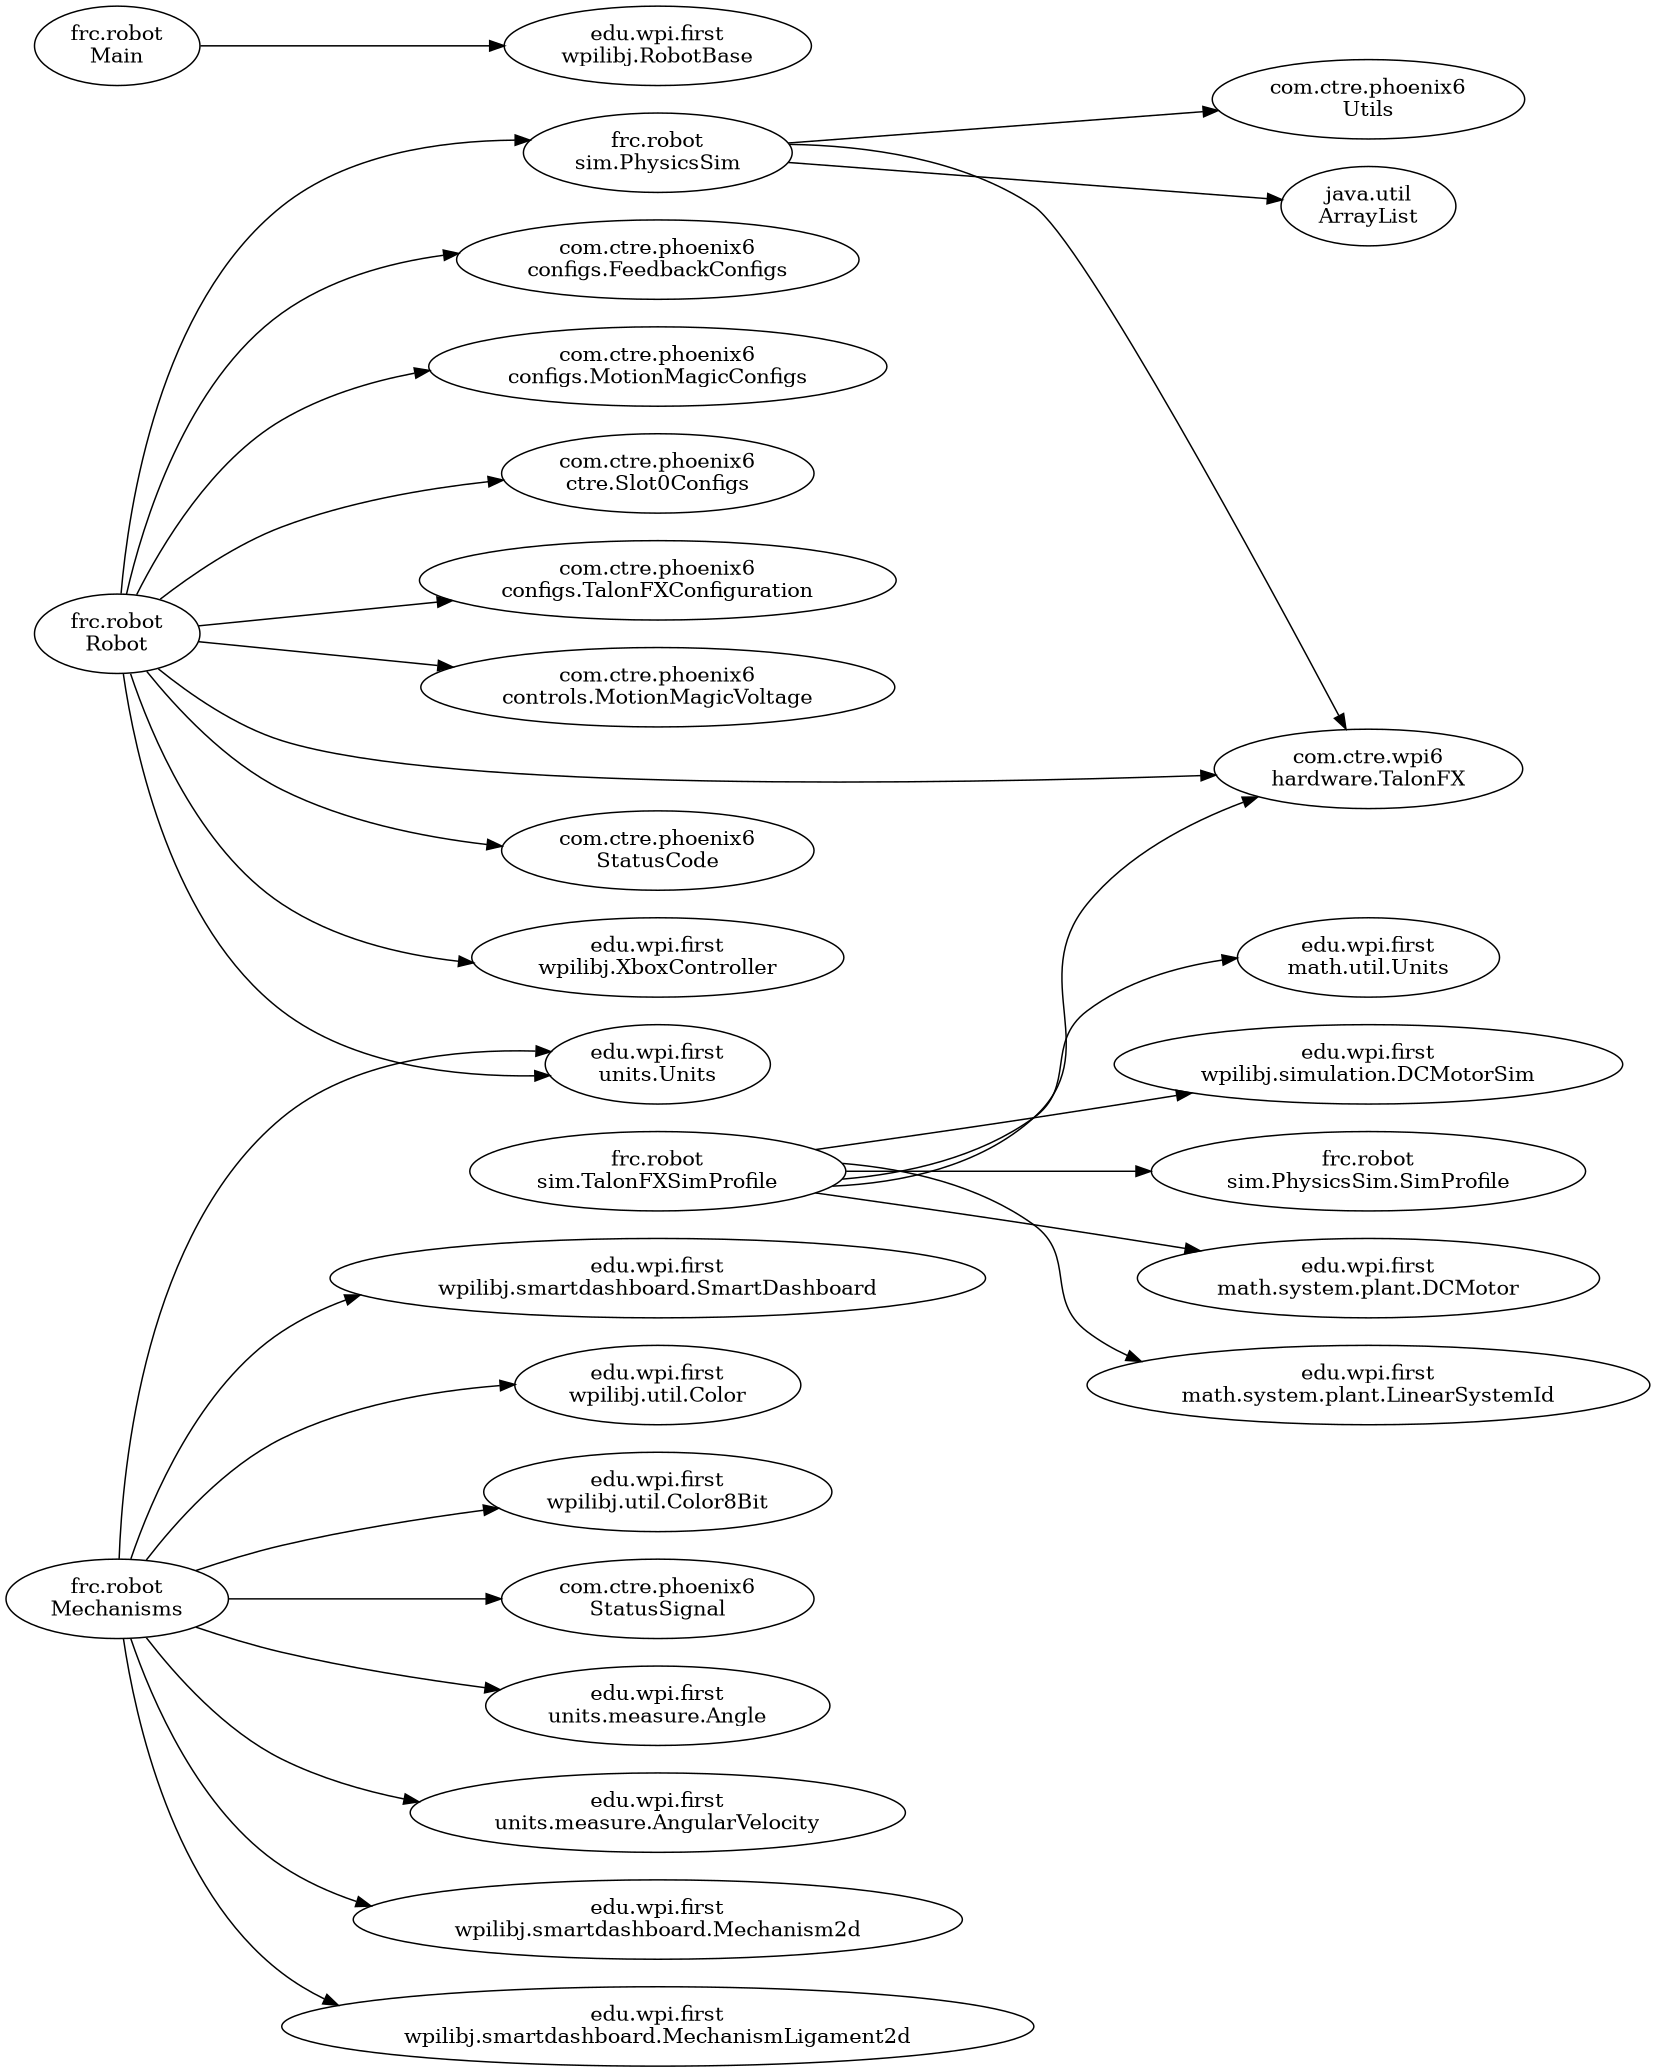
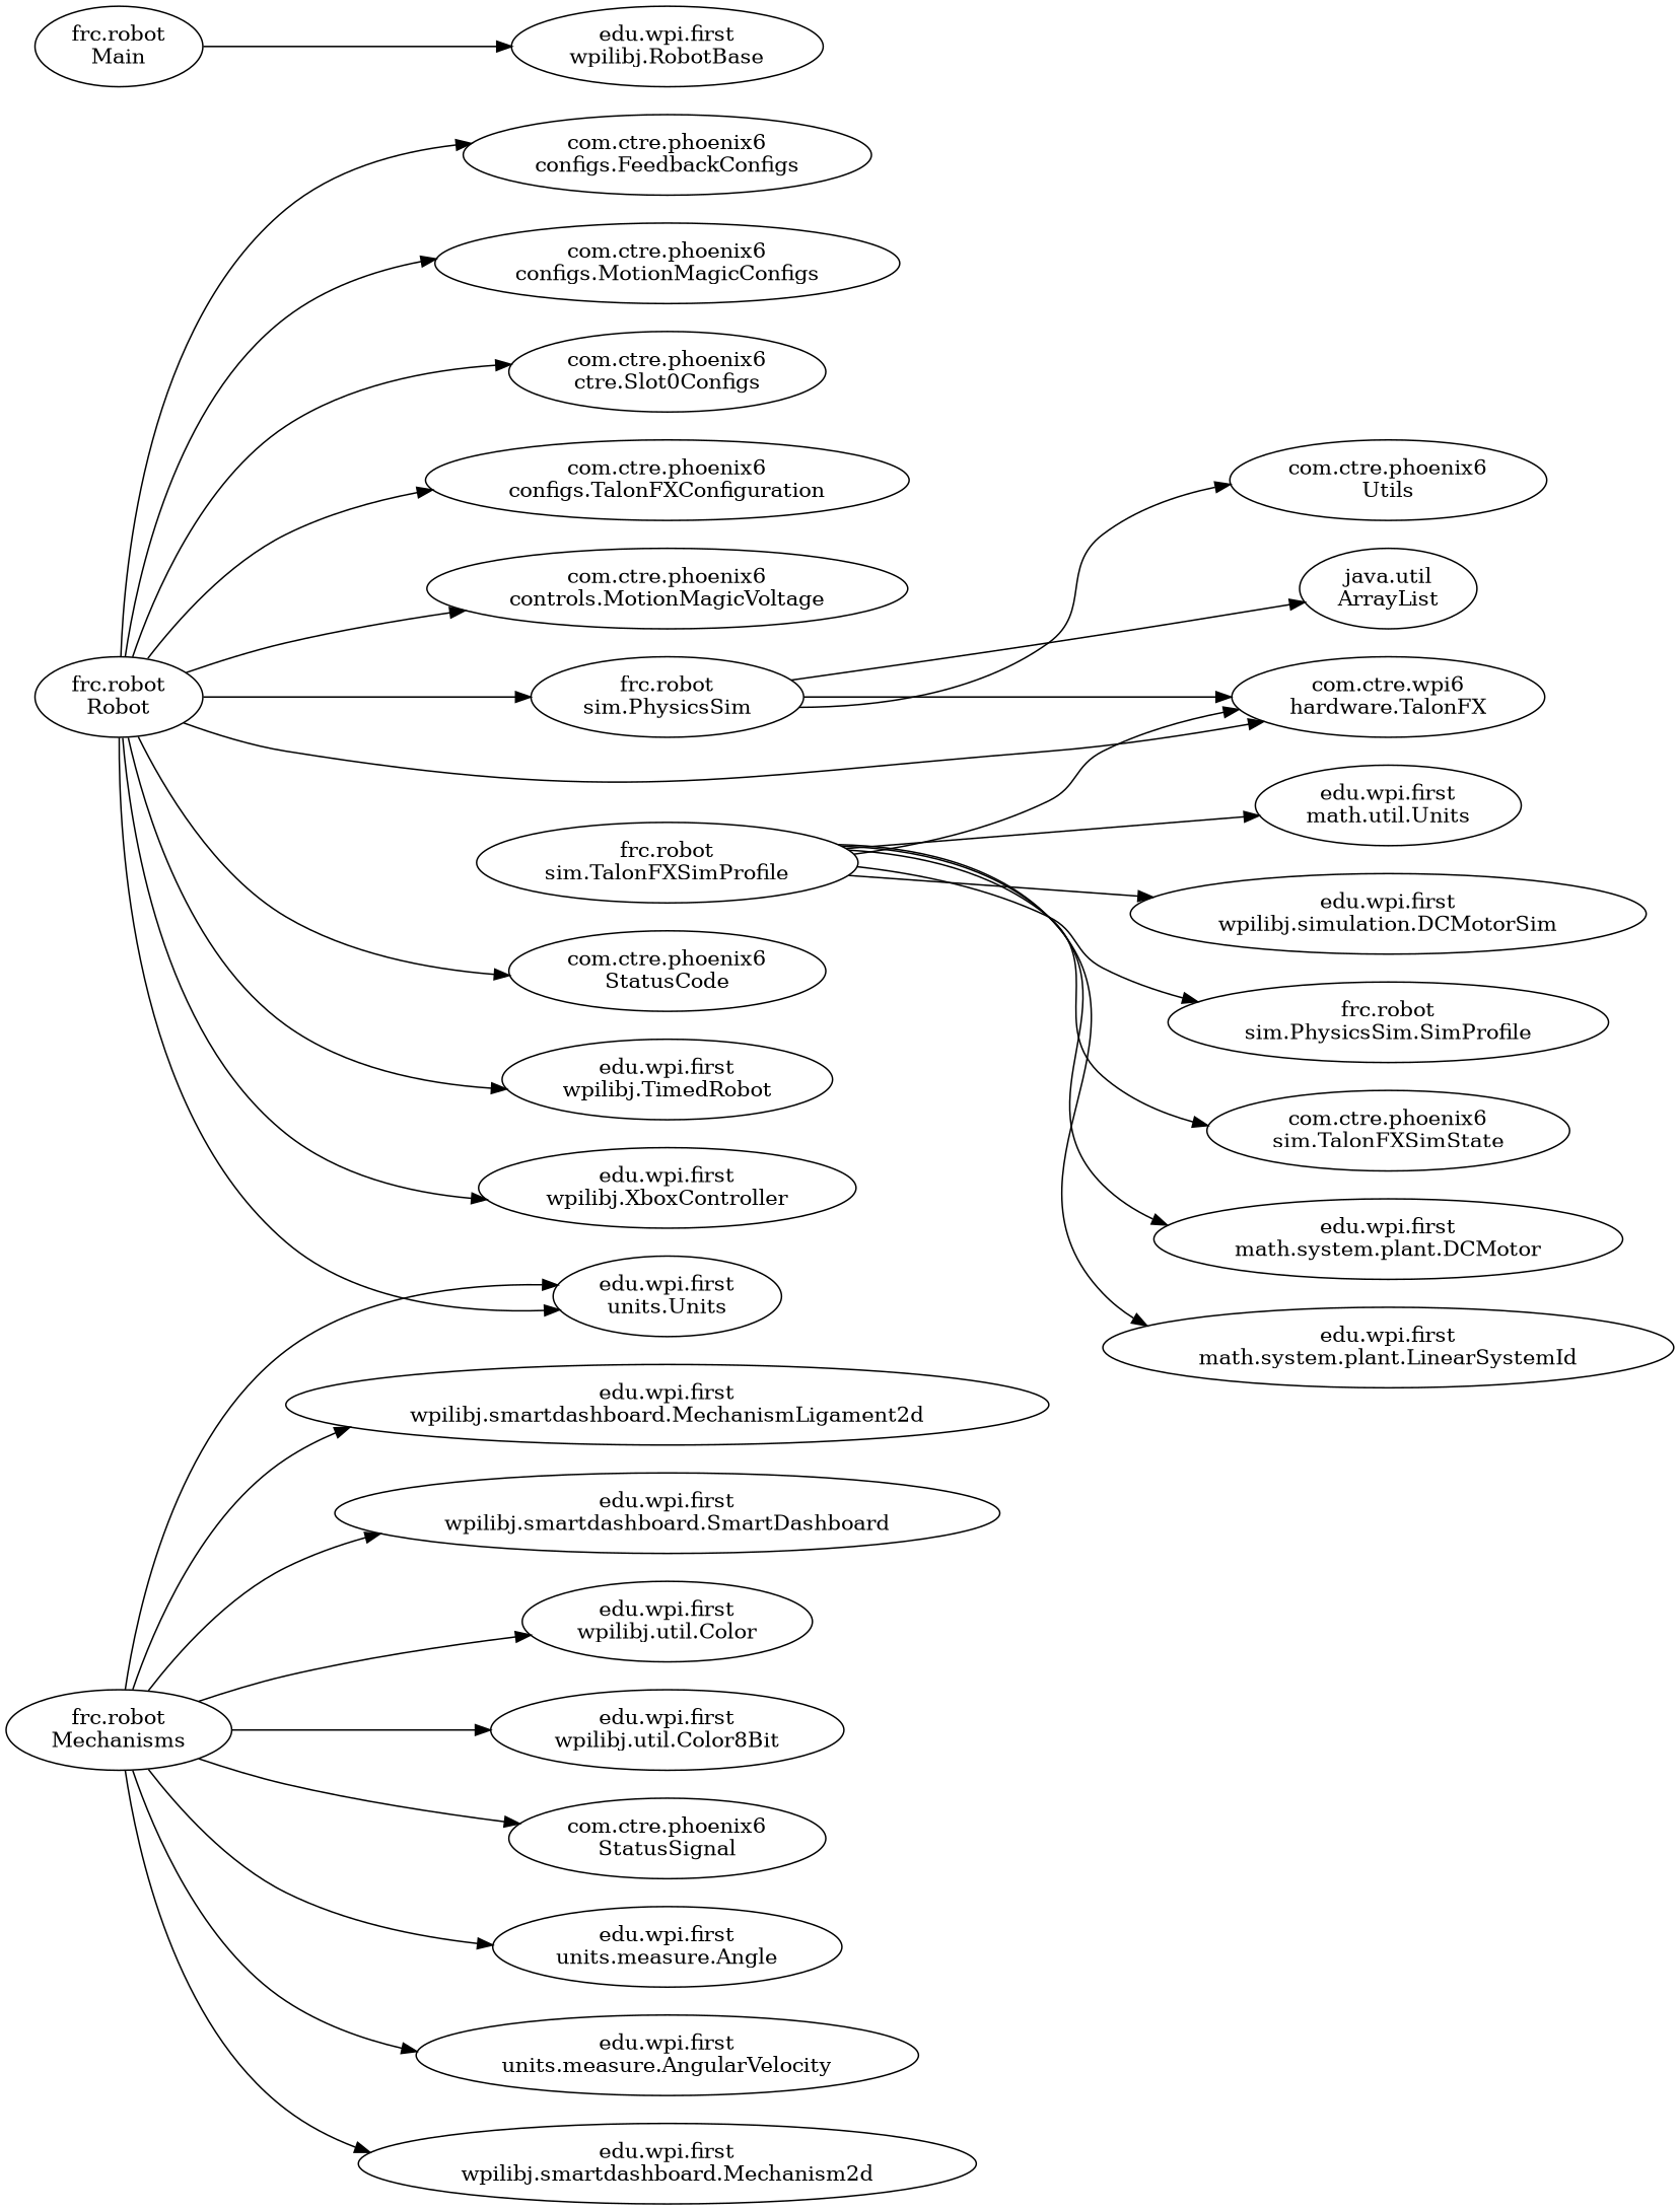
  digraph {
    constraint=false
    rankdir=LR
    n1 [label="com.ctre.phoenix6\nconfigs.FeedbackConfigs"]
    n2 [label="com.ctre.phoenix6\nconfigs.MotionMagicConfigs"]
    n3 [label="com.ctre.phoenix6\nctre.Slot0Configs"]
    n4 [label="com.ctre.phoenix6\nconfigs.TalonFXConfiguration"]
    n5 [label="com.ctre.phoenix6\ncontrols.MotionMagicVoltage"]
    n6 [label="com.ctre.wpi6\nhardware.TalonFX"]
+   n7 [label="com.ctre.phoenix6\nsim.TalonFXSimState"]
    n8 [label="com.ctre.phoenix6\nStatusCode"]
    n9 [label="com.ctre.phoenix6\nStatusSignal"]
    n10 [label="com.ctre.phoenix6\nUtils"]
    n11 [label="edu.wpi.first\nmath.system.plant.DCMotor"]
    n12 [label="edu.wpi.first\nmath.system.plant.LinearSystemId"]
    n13 [label="edu.wpi.first\nmath.util.Units"]
    n14 [label="edu.wpi.first\nunits.measure.Angle"]
    n15 [label="edu.wpi.first\nunits.measure.AngularVelocity"]
    n16 [label="edu.wpi.first\nunits.Units"]
    n17 [label="edu.wpi.first\nwpilibj.RobotBase"]
    n18 [label="edu.wpi.first\nwpilibj.simulation.DCMotorSim"]
    n19 [label="edu.wpi.first\nwpilibj.smartdashboard.Mechanism2d"]
    n20 [label="edu.wpi.first\nwpilibj.smartdashboard.MechanismLigament2d"]
    n21 [label="edu.wpi.first\nwpilibj.smartdashboard.SmartDashboard"]
+   n22 [label="edu.wpi.first\nwpilibj.TimedRobot"]
    n23 [label="edu.wpi.first\nwpilibj.util.Color"]
    n24 [label="edu.wpi.first\nwpilibj.util.Color8Bit"]
    n25 [label="edu.wpi.first\nwpilibj.XboxController"]
    n26 [label="frc.robot\nMain"]
    n27 [label="frc.robot\nMechanisms"]
    n28 [label="frc.robot\nRobot"]
    n29 [label="frc.robot\nsim.PhysicsSim"]
    n30 [label="java.util\nArrayList"]
    n31 [label="frc.robot\nsim.PhysicsSim.SimProfile"]
    n32 [label="frc.robot\nsim.TalonFXSimProfile"]
    n26 -> n17
    n27 -> n9
    n27 -> n14
    n27 -> n15
    n27 -> n16
    n27 -> n19
    n27 -> n20
    n27 -> n21
    n27 -> n23
    n27 -> n24
    n28 -> n1
    n28 -> n2
    n28 -> n3
    n28 -> n4
    n28 -> n5
    n28 -> n6
    n28 -> n8
    n28 -> n16
+   n28 -> n22
    n28 -> n25
    n28 -> n29
    n29 -> n6
    n29 -> n10
    n29 -> n30
    n32 -> n6
+   n32 -> n7
    n32 -> n11
    n32 -> n12
    n32 -> n13
    n32 -> n18
    n32 -> n31
  }
